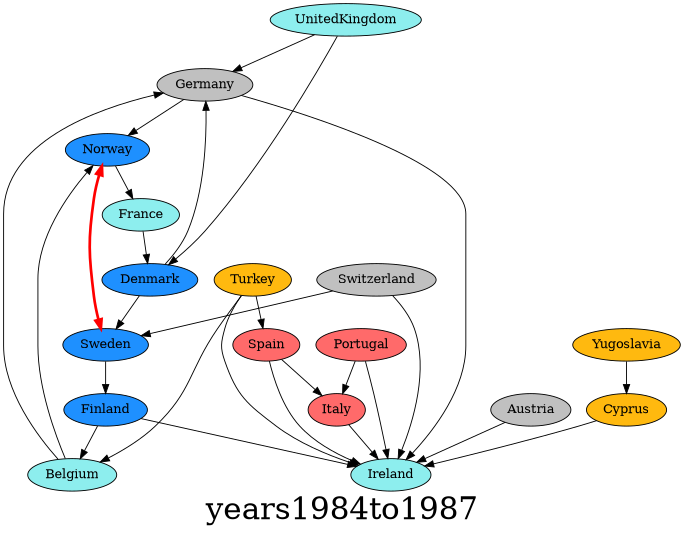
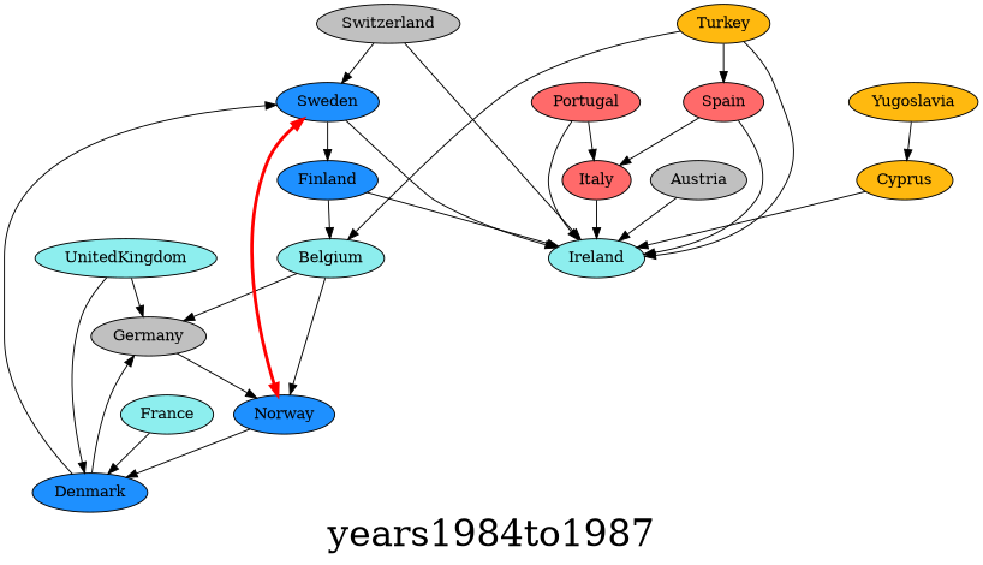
  digraph {
    fontsize=34
    label=years1984to1987
    node [fillcolor=darkslategray2 style=filled]
    Austria [fillcolor=gray]
    Ireland
    Germany [fillcolor=gray]
    Belgium
    Norway [fillcolor=dodgerblue]
    Denmark [fillcolor=dodgerblue]
    Sweden [fillcolor=dodgerblue]
    Finland [fillcolor=dodgerblue]
    Cyprus [fillcolor=darkgoldenrod1]
    France
    Italy [fillcolor=indianred1]
    Portugal [fillcolor=indianred1]
    Spain [fillcolor=indianred1]
    Switzerland [fillcolor=gray]
    Turkey [fillcolor=darkgoldenrod1]
    UnitedKingdom
    Yugoslavia [fillcolor=darkgoldenrod1]
    Austria -> Ireland
    Germany -> Norway
    Belgium -> Germany
    Belgium -> Norway
-   Norway -> France
+   Norway -> Denmark
    Norway -> Sweden [color=red dir=both penwidth=3]
    Denmark -> Germany
    Denmark -> Sweden
-   Germany -> Ireland
+   Sweden -> Ireland
    Sweden -> Finland
    Finland -> Ireland
    Finland -> Belgium
    Cyprus -> Ireland
    France -> Denmark
    Italy -> Ireland
    Portugal -> Ireland
    Portugal -> Italy
    Spain -> Ireland
    Spain -> Italy
    Switzerland -> Ireland
    Switzerland -> Sweden
    Turkey -> Ireland
    Turkey -> Belgium
    Turkey -> Spain
    UnitedKingdom -> Germany
    UnitedKingdom -> Denmark
    Yugoslavia -> Cyprus
  }
